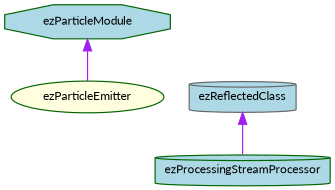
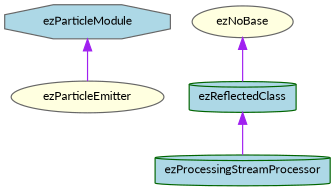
  digraph {
    fontname=Lato
    node [color=gray40 fillcolor=lightblue fontname=Lato fontsize=10 shape=ellipse style=filled]
    edge [color=purple dir=back fontname=Lato fontsize=10 labelfontname=Helvetica labelfontsize=10 style=solid]
-   n1 [color=darkgreen fillcolor=lightyellow height=0.2 label=ezParticleEmitter width=0.4]
-   n2 [color=darkgreen height=0.2 label=ezParticleModule shape=octagon width=0.4]
+   n1 [fillcolor=lightyellow height=0.2 label=ezParticleEmitter width=0.4]
+   n2 [height=0.2 label=ezParticleModule shape=octagon width=0.4]
    n3 [color=darkgreen height=0.2 label=ezProcessingStreamProcessor shape=cylinder width=0.4]
-   n4 [height=0.2 label=ezReflectedClass shape=cylinder width=0.4]
+   n4 [color=darkgreen height=0.2 label=ezReflectedClass shape=cylinder width=0.4]
+   n5 [fillcolor=lightyellow height=0.2 label=ezNoBase width=0.4]
    n2 -> n1
    n4 -> n3
+   n5 -> n4
  }
